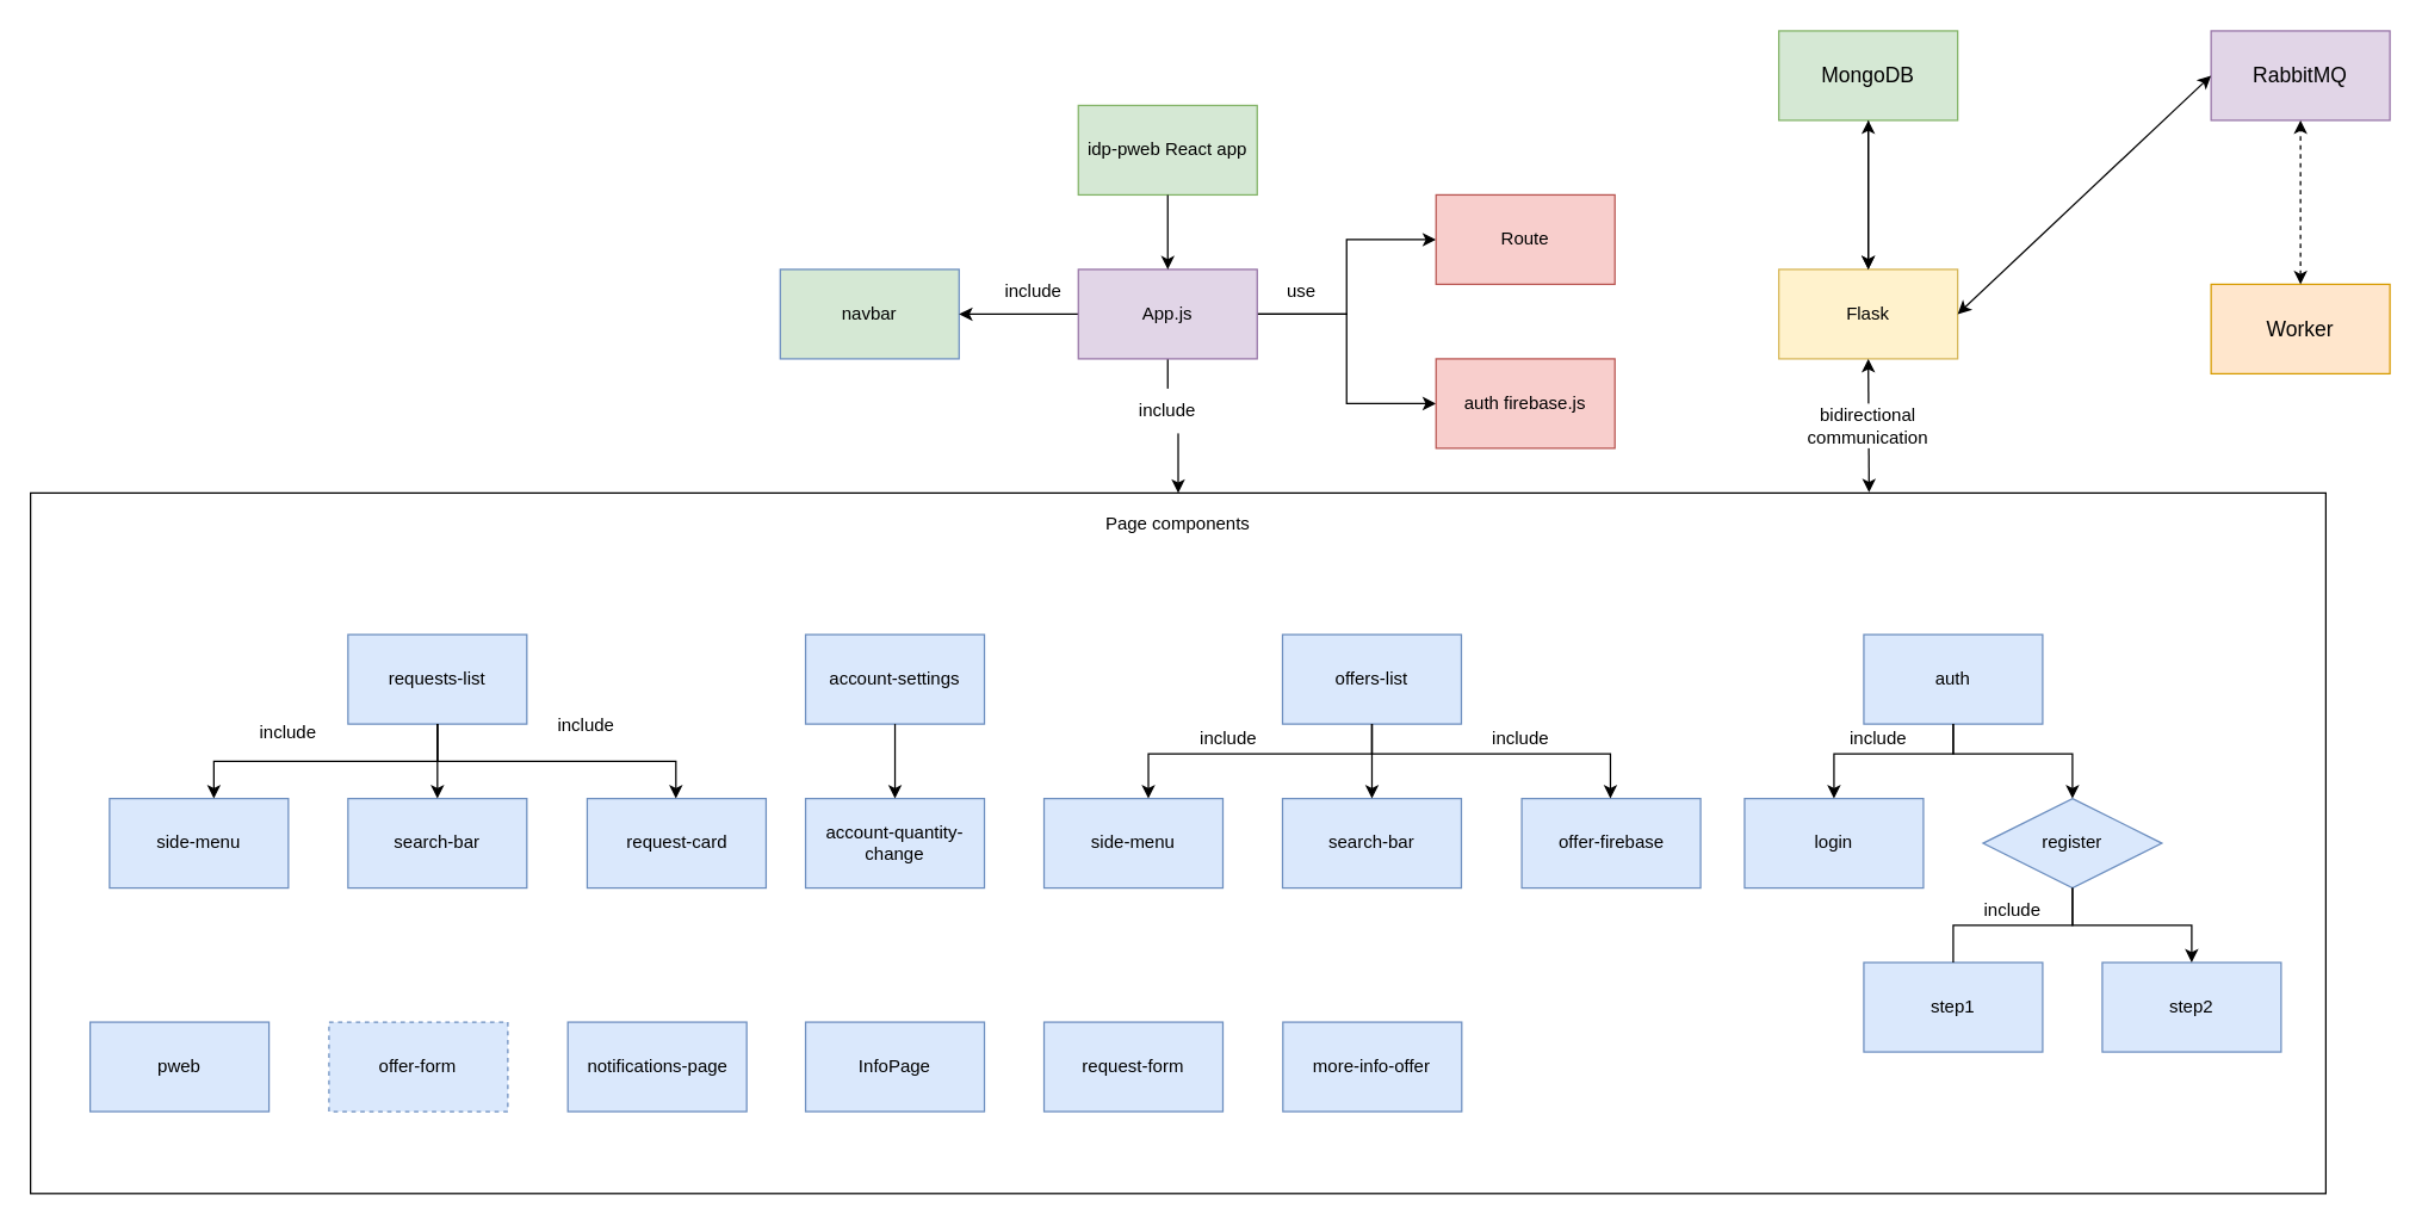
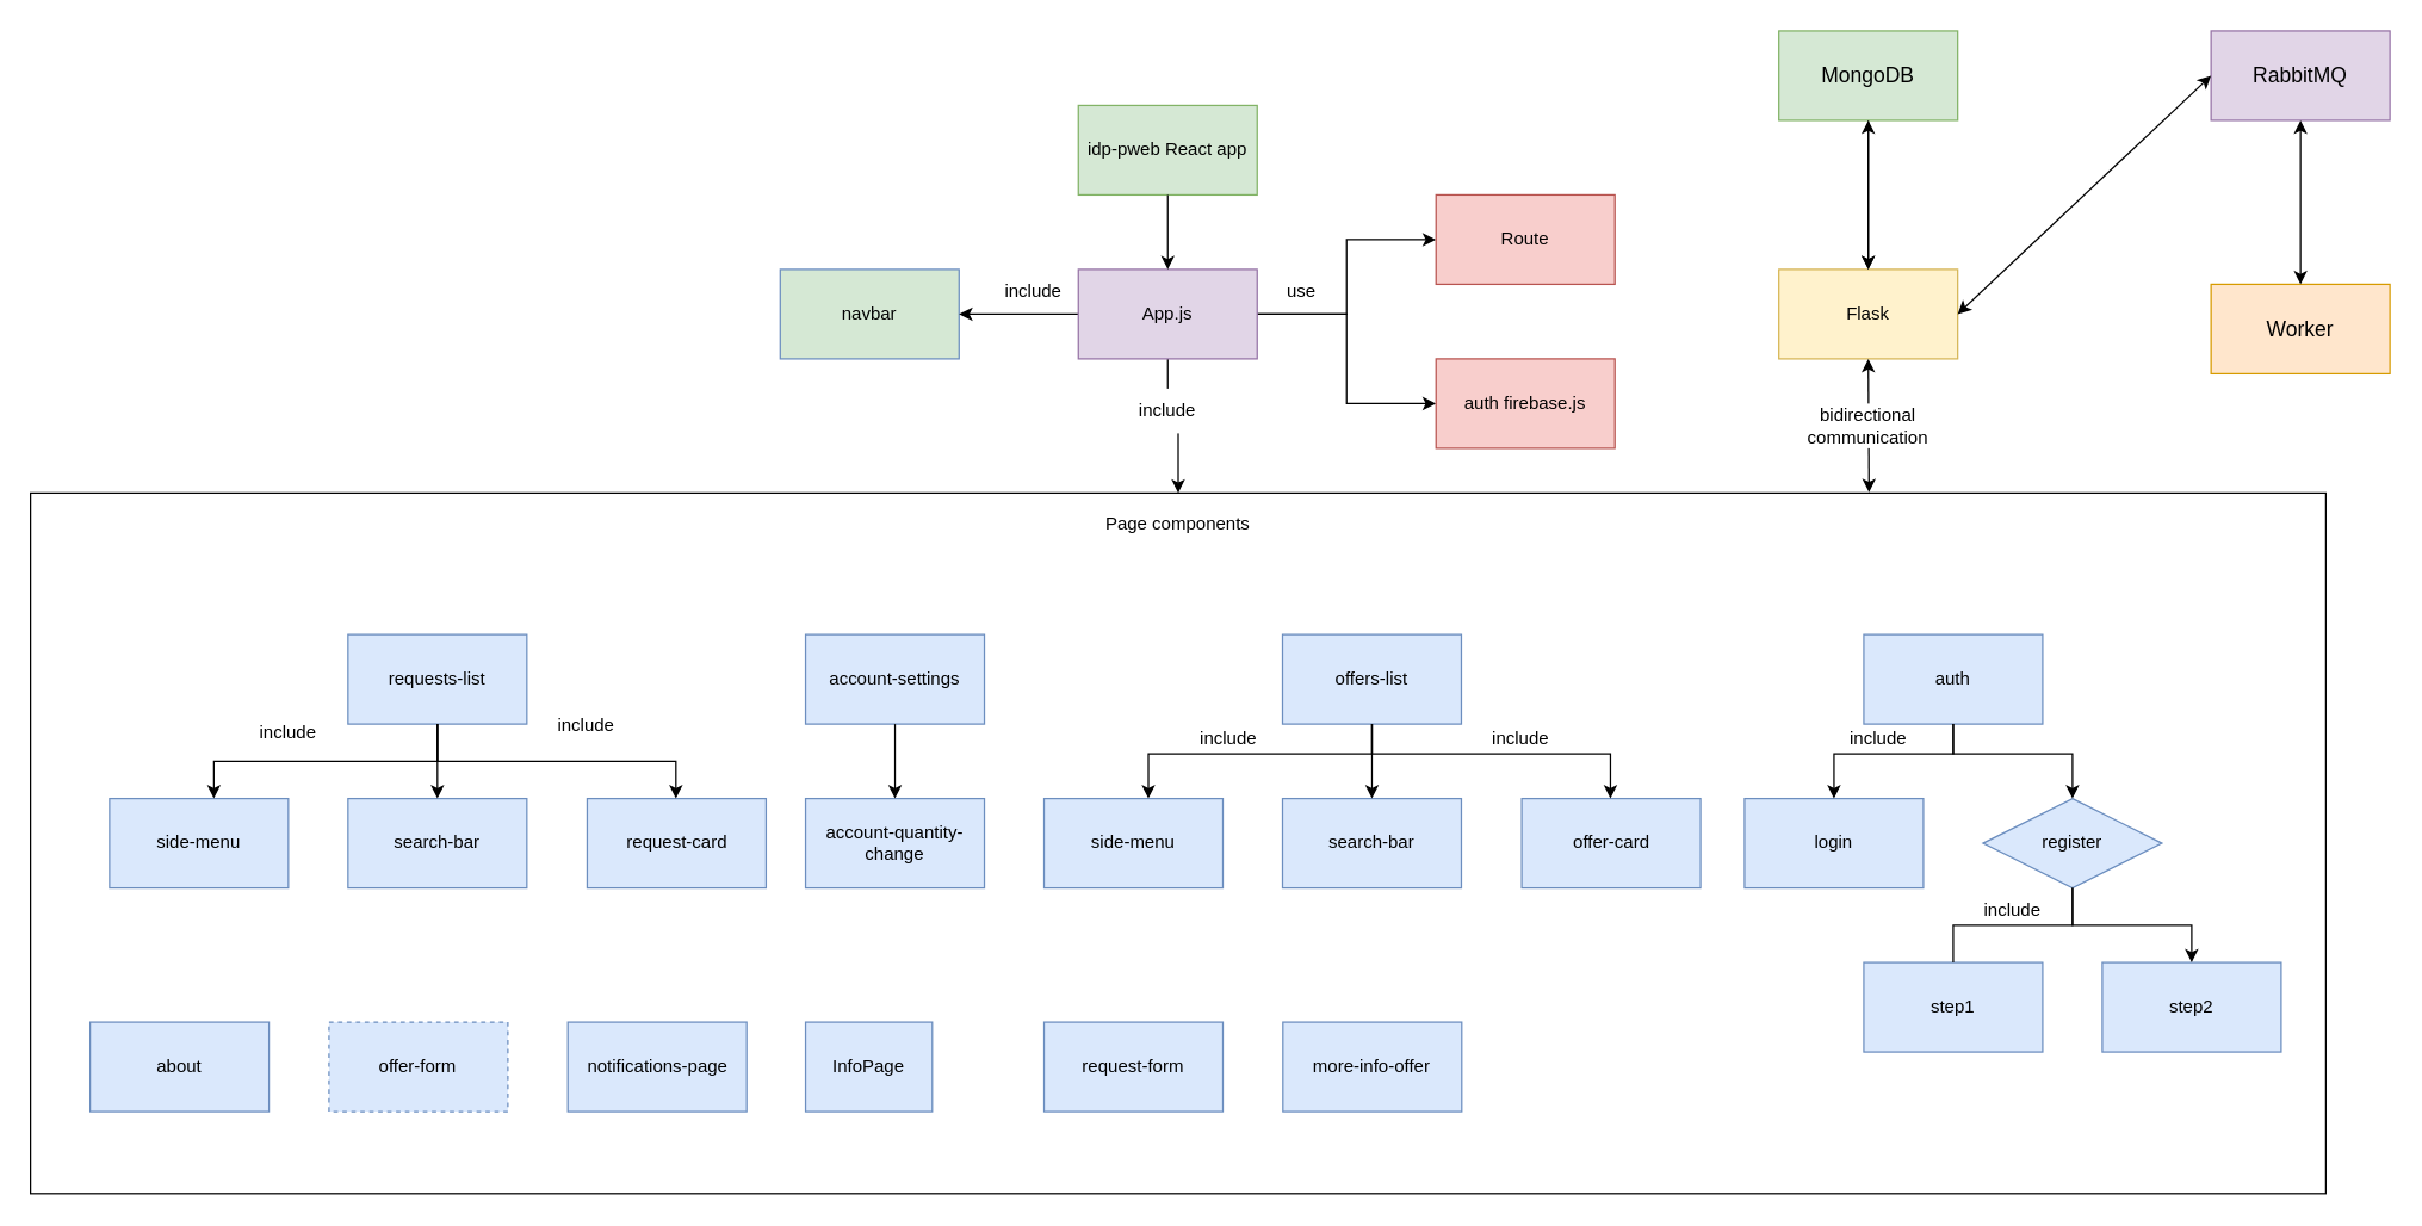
  <mxCell id="0" />
  <mxCell id="1" parent="0" />
  <mxCell id="2" value="" style="group" parent="1" vertex="1" connectable="0"><mxGeometry x="20" y="330" width="1540" height="470" as="geometry" /></mxCell>
  <mxCell id="3" value="" style="rounded=0;whiteSpace=wrap;html=1;fillColor=none;" parent="2" vertex="1"><mxGeometry width="1540" height="470" as="geometry" /></mxCell>
- <mxCell id="4" value="pweb" style="rounded=0;whiteSpace=wrap;html=1;fillColor=#dae8fc;strokeColor=#6c8ebf;" parent="2" vertex="1"><mxGeometry x="40" y="355" width="120" height="60" as="geometry" /></mxCell>
+ <mxCell id="4" value="about" style="rounded=0;whiteSpace=wrap;html=1;fillColor=#dae8fc;strokeColor=#6c8ebf;" parent="2" vertex="1"><mxGeometry x="40" y="355" width="120" height="60" as="geometry" /></mxCell>
  <mxCell id="5" value="offer-form" style="rounded=0;whiteSpace=wrap;html=1;fillColor=#dae8fc;strokeColor=#6c8ebf;dashed=1;" parent="2" vertex="1"><mxGeometry x="200.25" y="355" width="120" height="60" as="geometry" /></mxCell>
  <mxCell id="6" value="" style="group" parent="2" vertex="1" connectable="0"><mxGeometry x="680" y="95" width="440.5" height="170" as="geometry" /></mxCell>
  <mxCell id="7" value="&lt;span style=&quot;text-align: left;&quot;&gt;side-menu&lt;/span&gt;" style="rounded=0;whiteSpace=wrap;html=1;fillColor=#dae8fc;strokeColor=#6c8ebf;" parent="6" vertex="1"><mxGeometry y="110" width="120" height="60" as="geometry" /></mxCell>
  <mxCell id="8" value="" style="group" parent="6" vertex="1" connectable="0"><mxGeometry x="60" width="380.5" height="170" as="geometry" /></mxCell>
  <mxCell id="9" value="offers-list" style="rounded=0;whiteSpace=wrap;html=1;fillColor=#dae8fc;strokeColor=#6c8ebf;" parent="8" vertex="1"><mxGeometry x="100" width="120" height="60" as="geometry" /></mxCell>
  <mxCell id="10" value="search-bar" style="rounded=0;whiteSpace=wrap;html=1;fillColor=#dae8fc;strokeColor=#6c8ebf;" parent="8" vertex="1"><mxGeometry x="100" y="110" width="120" height="60" as="geometry" /></mxCell>
  <mxCell id="11" style="edgeStyle=orthogonalEdgeStyle;rounded=0;orthogonalLoop=1;jettySize=auto;html=1;entryX=0.5;entryY=0;entryDx=0;entryDy=0;" parent="8" source="9" target="10" edge="1"><mxGeometry relative="1" as="geometry" /></mxCell>
- <mxCell id="12" value="offer-firebase" style="rounded=0;whiteSpace=wrap;html=1;fillColor=#dae8fc;strokeColor=#6c8ebf;" parent="8" vertex="1"><mxGeometry x="260.5" y="110" width="120" height="60" as="geometry" /></mxCell>
+ <mxCell id="12" value="offer-card" style="rounded=0;whiteSpace=wrap;html=1;fillColor=#dae8fc;strokeColor=#6c8ebf;" parent="8" vertex="1"><mxGeometry x="260.5" y="110" width="120" height="60" as="geometry" /></mxCell>
  <mxCell id="13" style="edgeStyle=orthogonalEdgeStyle;rounded=0;orthogonalLoop=1;jettySize=auto;html=1;" parent="8" source="9" target="12" edge="1"><mxGeometry relative="1" as="geometry"><Array as="points"><mxPoint x="160" y="80" /><mxPoint x="320" y="80" /></Array></mxGeometry></mxCell>
  <mxCell id="14" value="include" style="text;html=1;strokeColor=none;fillColor=none;align=center;verticalAlign=middle;whiteSpace=wrap;rounded=0;" parent="8" vertex="1"><mxGeometry x="230" y="55" width="60" height="30" as="geometry" /></mxCell>
  <mxCell id="15" style="edgeStyle=orthogonalEdgeStyle;rounded=0;orthogonalLoop=1;jettySize=auto;html=1;" parent="6" source="9" edge="1"><mxGeometry relative="1" as="geometry"><mxPoint x="70" y="110" as="targetPoint" /><Array as="points"><mxPoint x="220" y="80" /><mxPoint x="70" y="80" /></Array></mxGeometry></mxCell>
  <mxCell id="16" value="notifications-page" style="rounded=0;whiteSpace=wrap;html=1;fillColor=#dae8fc;strokeColor=#6c8ebf;" parent="2" vertex="1"><mxGeometry x="360.5" y="355" width="120" height="60" as="geometry" /></mxCell>
  <mxCell id="17" value="" style="group" parent="2" vertex="1" connectable="0"><mxGeometry x="520" y="95" width="120" height="170" as="geometry" /></mxCell>
  <mxCell id="18" value="account-settings" style="rounded=0;whiteSpace=wrap;html=1;fillColor=#dae8fc;strokeColor=#6c8ebf;" parent="17" vertex="1"><mxGeometry width="120" height="60" as="geometry" /></mxCell>
  <mxCell id="19" value="account-quantity-change" style="rounded=0;whiteSpace=wrap;html=1;fillColor=#dae8fc;strokeColor=#6c8ebf;" parent="17" vertex="1"><mxGeometry y="110" width="120" height="60" as="geometry" /></mxCell>
  <mxCell id="20" value="" style="edgeStyle=orthogonalEdgeStyle;rounded=0;orthogonalLoop=1;jettySize=auto;html=1;" parent="17" source="18" target="19" edge="1"><mxGeometry relative="1" as="geometry" /></mxCell>
  <mxCell id="21" value="" style="group" parent="2" vertex="1" connectable="0"><mxGeometry x="1150" y="95" width="360" height="280" as="geometry" /></mxCell>
  <mxCell id="22" value="" style="group" parent="21" vertex="1" connectable="0"><mxGeometry width="280" height="170" as="geometry" /></mxCell>
  <mxCell id="23" value="auth" style="rounded=0;whiteSpace=wrap;html=1;fillColor=#dae8fc;strokeColor=#6c8ebf;" parent="22" vertex="1"><mxGeometry x="80" width="120" height="60" as="geometry" /></mxCell>
  <mxCell id="24" value="login" style="rounded=0;whiteSpace=wrap;html=1;fillColor=#dae8fc;strokeColor=#6c8ebf;" parent="22" vertex="1"><mxGeometry y="110" width="120" height="60" as="geometry" /></mxCell>
  <mxCell id="25" value="register" style="rhombus;whiteSpace=wrap;html=1;fillColor=#dae8fc;strokeColor=#6c8ebf;" parent="22" vertex="1"><mxGeometry x="160" y="110" width="120" height="60" as="geometry" /></mxCell>
  <mxCell id="26" value="" style="endArrow=classic;html=1;rounded=0;entryX=0.5;entryY=0;entryDx=0;entryDy=0;exitX=0.5;exitY=1;exitDx=0;exitDy=0;" parent="22" source="23" target="24" edge="1"><mxGeometry width="50" height="50" relative="1" as="geometry"><mxPoint x="350" y="200" as="sourcePoint" /><mxPoint x="400" y="150" as="targetPoint" /><Array as="points"><mxPoint x="140" y="80" /><mxPoint x="60" y="80" /></Array></mxGeometry></mxCell>
  <mxCell id="27" value="" style="endArrow=classic;html=1;rounded=0;entryX=0.5;entryY=0;entryDx=0;entryDy=0;" parent="22" target="25" edge="1"><mxGeometry width="50" height="50" relative="1" as="geometry"><mxPoint x="140" y="60" as="sourcePoint" /><mxPoint x="400" y="150" as="targetPoint" /><Array as="points"><mxPoint x="140" y="80" /><mxPoint x="220" y="80" /></Array></mxGeometry></mxCell>
  <mxCell id="28" value="" style="group" parent="21" vertex="1" connectable="0"><mxGeometry x="80" y="220" width="280" height="60" as="geometry" /></mxCell>
  <mxCell id="29" value="&lt;span style=&quot;text-align: left;&quot;&gt;step1&lt;/span&gt;" style="rounded=0;whiteSpace=wrap;html=1;fillColor=#dae8fc;strokeColor=#6c8ebf;" parent="28" vertex="1"><mxGeometry width="120" height="60" as="geometry" /></mxCell>
  <mxCell id="30" value="&lt;span style=&quot;text-align: left;&quot;&gt;step2&lt;/span&gt;" style="rounded=0;whiteSpace=wrap;html=1;fillColor=#dae8fc;strokeColor=#6c8ebf;" parent="28" vertex="1"><mxGeometry x="160" width="120" height="60" as="geometry" /></mxCell>
  <mxCell id="31" value="" style="edgeStyle=orthogonalEdgeStyle;rounded=0;orthogonalLoop=1;jettySize=auto;html=1;entryX=0.5;entryY=0;entryDx=0;entryDy=0;endArrow=none;" parent="21" source="25" target="29" edge="1"><mxGeometry relative="1" as="geometry" /></mxCell>
  <mxCell id="32" style="edgeStyle=orthogonalEdgeStyle;rounded=0;orthogonalLoop=1;jettySize=auto;html=1;entryX=0.5;entryY=0;entryDx=0;entryDy=0;" parent="21" source="25" target="30" edge="1"><mxGeometry relative="1" as="geometry" /></mxCell>
  <mxCell id="33" value="include" style="text;html=1;strokeColor=none;fillColor=none;align=center;verticalAlign=middle;whiteSpace=wrap;rounded=0;" parent="21" vertex="1"><mxGeometry x="150" y="170" width="60" height="30" as="geometry" /></mxCell>
  <mxCell id="34" value="Page components" style="text;html=1;strokeColor=none;fillColor=none;align=center;verticalAlign=middle;whiteSpace=wrap;rounded=0;" parent="2" vertex="1"><mxGeometry x="665" y="6" width="210" height="30" as="geometry" /></mxCell>
- <mxCell id="35" value="&lt;div style=&quot;text-align: left;&quot;&gt;&lt;span style=&quot;background-color: initial;&quot;&gt;InfoPage&lt;/span&gt;&lt;/div&gt;" style="rounded=0;whiteSpace=wrap;html=1;fillColor=#dae8fc;strokeColor=#6c8ebf;" parent="2" vertex="1"><mxGeometry x="520" y="355" width="120" height="60" as="geometry" /></mxCell>
+ <mxCell id="35" value="&lt;div style=&quot;text-align: left;&quot;&gt;&lt;span style=&quot;background-color: initial;&quot;&gt;InfoPage&lt;/span&gt;&lt;/div&gt;" style="rounded=0;whiteSpace=wrap;html=1;fillColor=#dae8fc;strokeColor=#6c8ebf;" parent="2" vertex="1"><mxGeometry x="520" y="355" width="85" height="60" as="geometry" /></mxCell>
  <mxCell id="36" value="&lt;span style=&quot;text-align: left;&quot;&gt;more-info-offer&lt;/span&gt;" style="rounded=0;whiteSpace=wrap;html=1;fillColor=#dae8fc;strokeColor=#6c8ebf;" parent="2" vertex="1"><mxGeometry x="840.25" y="355" width="120" height="60" as="geometry" /></mxCell>
  <mxCell id="37" value="request-form" style="rounded=0;whiteSpace=wrap;html=1;fillColor=#dae8fc;strokeColor=#6c8ebf;" parent="2" vertex="1"><mxGeometry x="680" y="355" width="120" height="60" as="geometry" /></mxCell>
  <mxCell id="38" value="include" style="text;html=1;strokeColor=none;fillColor=none;align=center;verticalAlign=middle;whiteSpace=wrap;rounded=0;" parent="2" vertex="1"><mxGeometry x="774" y="150" width="60" height="30" as="geometry" /></mxCell>
  <mxCell id="39" value="" style="group" parent="2" vertex="1" connectable="0"><mxGeometry x="53" y="95" width="440.5" height="170" as="geometry" /></mxCell>
  <mxCell id="40" value="&lt;span style=&quot;text-align: left;&quot;&gt;side-menu&lt;/span&gt;" style="rounded=0;whiteSpace=wrap;html=1;fillColor=#dae8fc;strokeColor=#6c8ebf;" parent="39" vertex="1"><mxGeometry y="110" width="120" height="60" as="geometry" /></mxCell>
  <mxCell id="41" value="" style="group" parent="39" vertex="1" connectable="0"><mxGeometry x="60" width="380.5" height="170" as="geometry" /></mxCell>
  <mxCell id="42" value="requests-list" style="rounded=0;whiteSpace=wrap;html=1;fillColor=#dae8fc;strokeColor=#6c8ebf;" parent="41" vertex="1"><mxGeometry x="100" width="120" height="60" as="geometry" /></mxCell>
  <mxCell id="43" value="search-bar" style="rounded=0;whiteSpace=wrap;html=1;fillColor=#dae8fc;strokeColor=#6c8ebf;" parent="41" vertex="1"><mxGeometry x="100" y="110" width="120" height="60" as="geometry" /></mxCell>
  <mxCell id="44" style="edgeStyle=orthogonalEdgeStyle;rounded=0;orthogonalLoop=1;jettySize=auto;html=1;entryX=0.5;entryY=0;entryDx=0;entryDy=0;" parent="41" source="42" target="43" edge="1"><mxGeometry relative="1" as="geometry" /></mxCell>
  <mxCell id="45" value="request-card" style="rounded=0;whiteSpace=wrap;html=1;fillColor=#dae8fc;strokeColor=#6c8ebf;" parent="41" vertex="1"><mxGeometry x="260.5" y="110" width="120" height="60" as="geometry" /></mxCell>
  <mxCell id="46" style="edgeStyle=orthogonalEdgeStyle;rounded=0;orthogonalLoop=1;jettySize=auto;html=1;" parent="41" source="42" target="45" edge="1"><mxGeometry relative="1" as="geometry"><Array as="points"><mxPoint x="160" y="85" /><mxPoint x="320" y="85" /></Array></mxGeometry></mxCell>
  <mxCell id="47" value="include" style="text;html=1;strokeColor=none;fillColor=none;align=center;verticalAlign=middle;whiteSpace=wrap;rounded=0;" parent="41" vertex="1"><mxGeometry x="30" y="51" width="60" height="30" as="geometry" /></mxCell>
  <mxCell id="48" style="edgeStyle=orthogonalEdgeStyle;rounded=0;orthogonalLoop=1;jettySize=auto;html=1;startArrow=none;exitX=0.5;exitY=1;exitDx=0;exitDy=0;" parent="39" source="42" edge="1"><mxGeometry relative="1" as="geometry"><mxPoint x="70" y="110" as="targetPoint" /><Array as="points"><mxPoint x="220" y="85" /><mxPoint x="70" y="85" /></Array></mxGeometry></mxCell>
  <mxCell id="49" value="include" style="text;html=1;strokeColor=none;fillColor=none;align=center;verticalAlign=middle;whiteSpace=wrap;rounded=0;" parent="2" vertex="1"><mxGeometry x="343" y="141" width="60" height="30" as="geometry" /></mxCell>
  <mxCell id="50" value="include" style="text;html=1;strokeColor=none;fillColor=none;align=center;verticalAlign=middle;whiteSpace=wrap;rounded=0;" parent="2" vertex="1"><mxGeometry x="1210" y="150" width="60" height="30" as="geometry" /></mxCell>
  <mxCell id="51" style="edgeStyle=orthogonalEdgeStyle;rounded=0;orthogonalLoop=1;jettySize=auto;html=1;entryX=0.5;entryY=0;entryDx=0;entryDy=0;" parent="1" source="59" target="3" edge="1"><mxGeometry relative="1" as="geometry" /></mxCell>
  <mxCell id="52" value="&lt;span style=&quot;text-align: left;&quot;&gt;Flask&lt;/span&gt;" style="rounded=0;whiteSpace=wrap;html=1;fillColor=#fff2cc;strokeColor=#d6b656;" parent="1" vertex="1"><mxGeometry x="1193" y="180" width="120" height="60" as="geometry" /></mxCell>
  <mxCell id="53" value="" style="endArrow=classic;startArrow=classic;html=1;rounded=0;entryX=0.5;entryY=1;entryDx=0;entryDy=0;exitX=0.801;exitY=-0.001;exitDx=0;exitDy=0;exitPerimeter=0;" parent="1" source="3" target="52" edge="1"><mxGeometry width="50" height="50" relative="1" as="geometry"><mxPoint x="793" y="520" as="sourcePoint" /><mxPoint x="843" y="470" as="targetPoint" /><Array as="points" /></mxGeometry></mxCell>
  <mxCell id="54" style="edgeStyle=orthogonalEdgeStyle;rounded=0;orthogonalLoop=1;jettySize=auto;html=1;" parent="1" source="59" target="63" edge="1"><mxGeometry relative="1" as="geometry" /></mxCell>
  <mxCell id="55" value="idp-pweb React app" style="rounded=0;whiteSpace=wrap;html=1;fillColor=#d5e8d4;strokeColor=#82b366;" parent="1" vertex="1"><mxGeometry x="723" y="70" width="120" height="60" as="geometry" /></mxCell>
  <mxCell id="56" value="&lt;span style=&quot;text-align: left;&quot;&gt;navbar&lt;/span&gt;" style="rounded=0;whiteSpace=wrap;html=1;fillColor=#d5e8d4;strokeColor=#6c8ebf;" parent="1" vertex="1"><mxGeometry x="523" y="180" width="120" height="60" as="geometry" /></mxCell>
  <mxCell id="57" value="" style="edgeStyle=orthogonalEdgeStyle;rounded=0;orthogonalLoop=1;jettySize=auto;html=1;" parent="1" source="59" target="56" edge="1"><mxGeometry relative="1" as="geometry" /></mxCell>
  <mxCell id="58" style="edgeStyle=orthogonalEdgeStyle;rounded=0;orthogonalLoop=1;jettySize=auto;html=1;entryX=0;entryY=0.5;entryDx=0;entryDy=0;" parent="1" source="59" target="62" edge="1"><mxGeometry relative="1" as="geometry" /></mxCell>
  <mxCell id="59" value="App.js" style="rounded=0;whiteSpace=wrap;html=1;fillColor=#e1d5e7;strokeColor=#9673a6;" parent="1" vertex="1"><mxGeometry x="723" y="180" width="120" height="60" as="geometry" /></mxCell>
  <mxCell id="60" value="" style="edgeStyle=orthogonalEdgeStyle;rounded=0;orthogonalLoop=1;jettySize=auto;html=1;" parent="1" source="55" target="59" edge="1"><mxGeometry relative="1" as="geometry" /></mxCell>
  <mxCell id="61" value="" style="group" parent="1" vertex="1" connectable="0"><mxGeometry x="963" y="130" width="120" height="170" as="geometry" /></mxCell>
  <mxCell id="62" value="auth firebase.js" style="rounded=0;whiteSpace=wrap;html=1;fillColor=#f8cecc;strokeColor=#b85450;" parent="61" vertex="1"><mxGeometry y="110" width="120" height="60" as="geometry" /></mxCell>
  <mxCell id="63" value="Route" style="rounded=0;whiteSpace=wrap;html=1;fillColor=#f8cecc;strokeColor=#b85450;" parent="61" vertex="1"><mxGeometry width="120" height="60" as="geometry" /></mxCell>
  <mxCell id="64" value="use" style="text;html=1;strokeColor=none;fillColor=none;align=center;verticalAlign=middle;whiteSpace=wrap;rounded=0;" parent="1" vertex="1"><mxGeometry x="843" y="180" width="60" height="30" as="geometry" /></mxCell>
  <mxCell id="65" value="include" style="text;html=1;strokeColor=none;fillColor=none;align=center;verticalAlign=middle;whiteSpace=wrap;rounded=0;" parent="1" vertex="1"><mxGeometry x="663" y="180" width="60" height="30" as="geometry" /></mxCell>
  <mxCell id="66" value="include" style="text;html=1;strokeColor=none;fillColor=default;align=center;verticalAlign=middle;whiteSpace=wrap;rounded=0;" parent="1" vertex="1"><mxGeometry x="753" y="260" width="60" height="30" as="geometry" /></mxCell>
  <mxCell id="67" value="bidirectional communication" style="text;html=1;strokeColor=none;fillColor=default;align=center;verticalAlign=middle;whiteSpace=wrap;rounded=0;" parent="1" vertex="1"><mxGeometry x="1203" y="270" width="100" height="30" as="geometry" /></mxCell>
  <mxCell id="68" value="" style="edgeStyle=orthogonalEdgeStyle;rounded=0;orthogonalLoop=1;jettySize=auto;html=1;fontSize=14;" edge="1" parent="1" source="69" target="52"><mxGeometry relative="1" as="geometry" /></mxCell>
  <mxCell id="69" value="&lt;font style=&quot;font-size: 14px;&quot;&gt;MongoDB&lt;/font&gt;" style="rounded=0;whiteSpace=wrap;html=1;labelBackgroundColor=none;fillColor=#d5e8d4;strokeColor=#82b366;" vertex="1" parent="1"><mxGeometry x="1193" y="20" width="120" height="60" as="geometry" /></mxCell>
  <mxCell id="70" value="" style="endArrow=classic;startArrow=classic;html=1;rounded=0;entryX=0.5;entryY=1;entryDx=0;entryDy=0;exitX=0.5;exitY=0;exitDx=0;exitDy=0;" edge="1" parent="1" source="52" target="69"><mxGeometry width="50" height="50" relative="1" as="geometry"><mxPoint x="1213" y="150" as="sourcePoint" /><mxPoint x="1263" y="100" as="targetPoint" /></mxGeometry></mxCell>
  <mxCell id="71" value="RabbitMQ" style="rounded=0;whiteSpace=wrap;html=1;fontSize=14;fillColor=#e1d5e7;strokeColor=#9673a6;" vertex="1" parent="1"><mxGeometry x="1483" y="20" width="120" height="60" as="geometry" /></mxCell>
  <mxCell id="72" value="Worker" style="rounded=0;whiteSpace=wrap;html=1;fontSize=14;fillColor=#ffe6cc;strokeColor=#d79b00;" vertex="1" parent="1"><mxGeometry x="1483" y="190" width="120" height="60" as="geometry" /></mxCell>
  <mxCell id="73" value="" style="endArrow=classic;startArrow=classic;html=1;rounded=0;fontSize=14;exitX=1;exitY=0.5;exitDx=0;exitDy=0;entryX=0;entryY=0.5;entryDx=0;entryDy=0;" edge="1" parent="1" source="52" target="71"><mxGeometry width="50" height="50" relative="1" as="geometry"><mxPoint x="1333" y="220" as="sourcePoint" /><mxPoint x="1383" y="170" as="targetPoint" /></mxGeometry></mxCell>
- <mxCell id="74" value="" style="endArrow=classic;startArrow=classic;html=1;rounded=0;fontSize=14;entryX=0.5;entryY=1;entryDx=0;entryDy=0;exitX=0.5;exitY=0;exitDx=0;exitDy=0;dashed=1;" edge="1" parent="1" source="72" target="71"><mxGeometry width="50" height="50" relative="1" as="geometry"><mxPoint x="1560" y="160" as="sourcePoint" /><mxPoint x="1610" y="110" as="targetPoint" /></mxGeometry></mxCell>
+ <mxCell id="74" value="" style="endArrow=classic;startArrow=classic;html=1;rounded=0;fontSize=14;entryX=0.5;entryY=1;entryDx=0;entryDy=0;exitX=0.5;exitY=0;exitDx=0;exitDy=0;" edge="1" parent="1" source="72" target="71"><mxGeometry width="50" height="50" relative="1" as="geometry"><mxPoint x="1560" y="160" as="sourcePoint" /><mxPoint x="1610" y="110" as="targetPoint" /></mxGeometry></mxCell>
